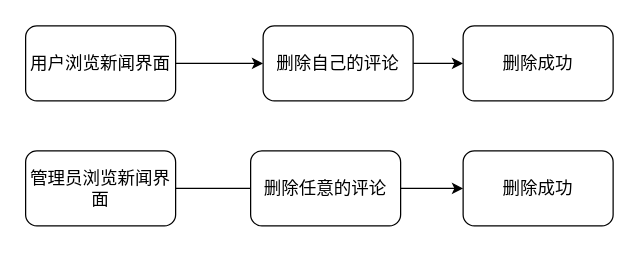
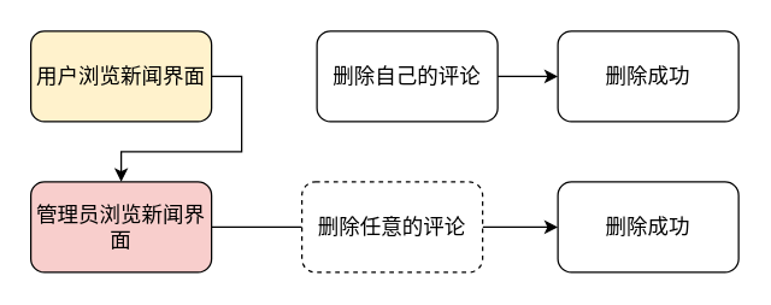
  <mxCell id="0" />
  <mxCell id="1" parent="0" />
- <mxCell id="2" style="edgeStyle=orthogonalEdgeStyle;rounded=0;orthogonalLoop=1;jettySize=auto;html=1;exitX=1;exitY=0.5;exitDx=0;exitDy=0;entryX=0;entryY=0.5;entryDx=0;entryDy=0;" edge="1" parent="1" source="3" target="5"><mxGeometry relative="1" as="geometry" /></mxCell>
- <mxCell id="3" value="&lt;font style=&quot;font-size: 14px;&quot;&gt;用户浏览新闻界面&lt;/font&gt;" style="rounded=1;whiteSpace=wrap;html=1;" vertex="1" parent="1"><mxGeometry x="20" y="20" width="120" height="60" as="geometry" /></mxCell>
+ <mxCell id="2" style="edgeStyle=orthogonalEdgeStyle;rounded=0;orthogonalLoop=1;jettySize=auto;html=1;exitX=1;exitY=0.5;exitDx=0;exitDy=0;" edge="1" parent="1" source="3" target="8"><mxGeometry relative="1" as="geometry" /></mxCell>
+ <mxCell id="3" value="&lt;font style=&quot;font-size: 14px;&quot;&gt;用户浏览新闻界面&lt;/font&gt;" style="rounded=1;whiteSpace=wrap;html=1;fillColor=#fff2cc;" vertex="1" parent="1"><mxGeometry x="20" y="20" width="120" height="60" as="geometry" /></mxCell>
  <mxCell id="4" style="edgeStyle=orthogonalEdgeStyle;rounded=0;orthogonalLoop=1;jettySize=auto;html=1;exitX=1;exitY=0.5;exitDx=0;exitDy=0;entryX=0;entryY=0.5;entryDx=0;entryDy=0;" edge="1" parent="1" source="5" target="6"><mxGeometry relative="1" as="geometry" /></mxCell>
  <mxCell id="5" value="&lt;font style=&quot;font-size: 14px;&quot;&gt;删除自己的评论&lt;/font&gt;" style="rounded=1;whiteSpace=wrap;html=1;" vertex="1" parent="1"><mxGeometry x="210" y="20" width="120" height="60" as="geometry" /></mxCell>
  <mxCell id="6" value="&lt;font style=&quot;font-size: 14px;&quot;&gt;删除成功&lt;/font&gt;" style="rounded=1;whiteSpace=wrap;html=1;" vertex="1" parent="1"><mxGeometry x="370" y="20" width="120" height="60" as="geometry" /></mxCell>
  <mxCell id="7" style="edgeStyle=orthogonalEdgeStyle;rounded=0;orthogonalLoop=1;jettySize=auto;html=1;exitX=1;exitY=0.5;exitDx=0;exitDy=0;entryX=0;entryY=0.5;entryDx=0;entryDy=0;endArrow=none;" edge="1" parent="1" source="8" target="10"><mxGeometry relative="1" as="geometry" /></mxCell>
- <mxCell id="8" value="&lt;font style=&quot;font-size: 14px;&quot;&gt;管理员浏览新闻界面&lt;/font&gt;" style="rounded=1;whiteSpace=wrap;html=1;" vertex="1" parent="1"><mxGeometry x="20" y="120" width="120" height="60" as="geometry" /></mxCell>
+ <mxCell id="8" value="&lt;font style=&quot;font-size: 14px;&quot;&gt;管理员浏览新闻界面&lt;/font&gt;" style="rounded=1;whiteSpace=wrap;html=1;fillColor=#f8cecc;" vertex="1" parent="1"><mxGeometry x="20" y="120" width="120" height="60" as="geometry" /></mxCell>
  <mxCell id="9" style="edgeStyle=orthogonalEdgeStyle;rounded=0;orthogonalLoop=1;jettySize=auto;html=1;exitX=1;exitY=0.5;exitDx=0;exitDy=0;entryX=0;entryY=0.5;entryDx=0;entryDy=0;" edge="1" parent="1" source="10" target="11"><mxGeometry relative="1" as="geometry" /></mxCell>
- <mxCell id="10" value="&lt;font style=&quot;font-size: 14px;&quot;&gt;删除任意的评论&lt;/font&gt;" style="rounded=1;whiteSpace=wrap;html=1;" vertex="1" parent="1"><mxGeometry x="200" y="120" width="120" height="60" as="geometry" /></mxCell>
+ <mxCell id="10" value="&lt;font style=&quot;font-size: 14px;&quot;&gt;删除任意的评论&lt;/font&gt;" style="rounded=1;whiteSpace=wrap;html=1;dashed=1;" vertex="1" parent="1"><mxGeometry x="200" y="120" width="120" height="60" as="geometry" /></mxCell>
  <mxCell id="11" value="&lt;font style=&quot;font-size: 14px;&quot;&gt;删除成功&lt;/font&gt;" style="rounded=1;whiteSpace=wrap;html=1;" vertex="1" parent="1"><mxGeometry x="370" y="120" width="120" height="60" as="geometry" /></mxCell>
